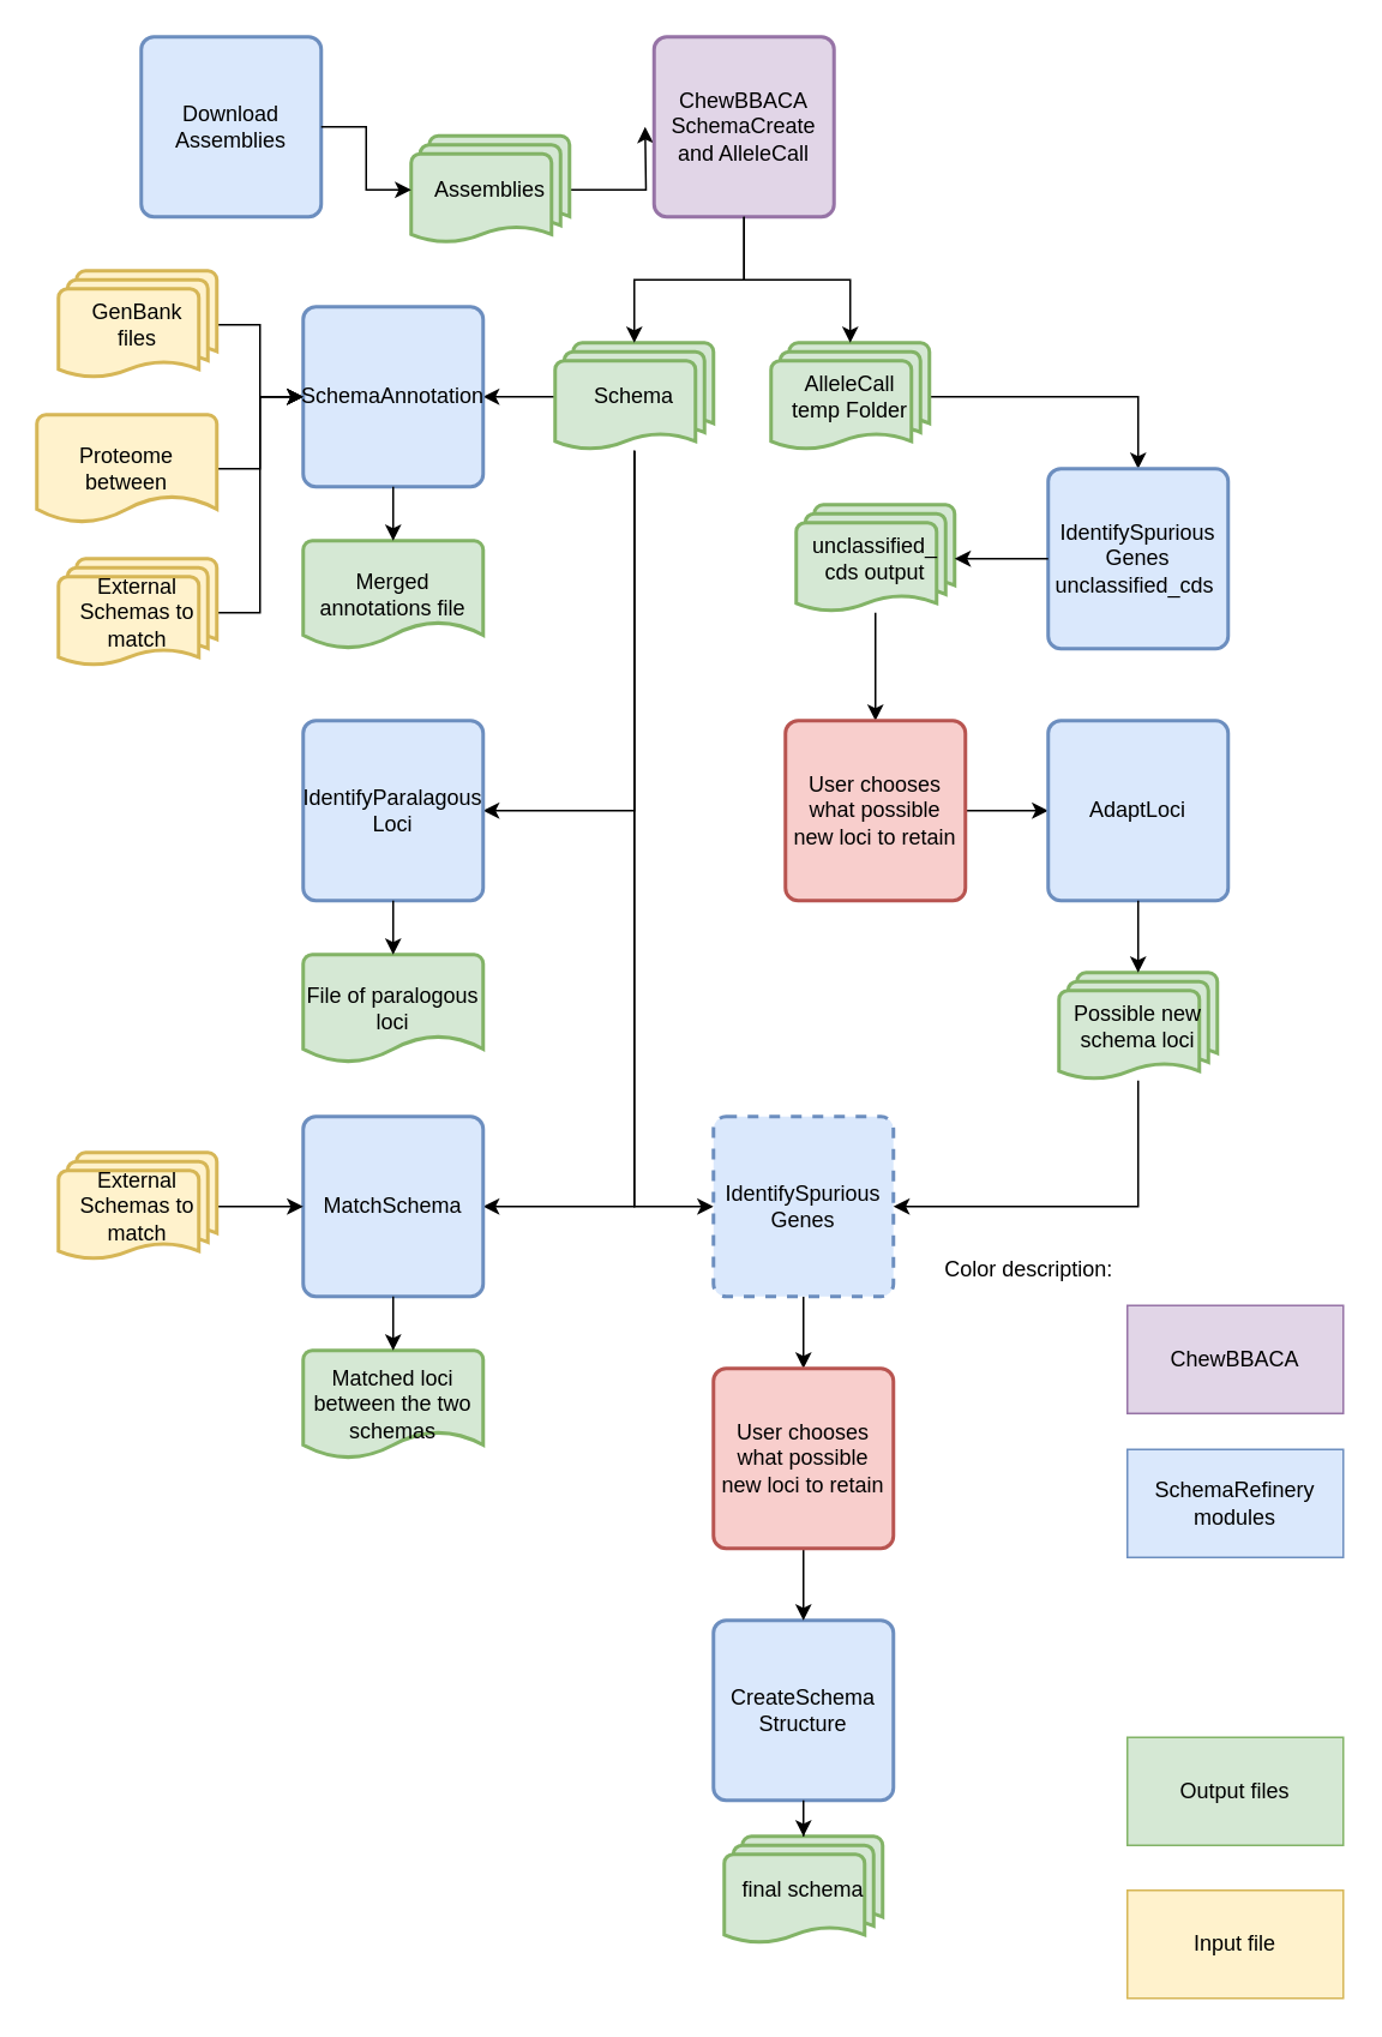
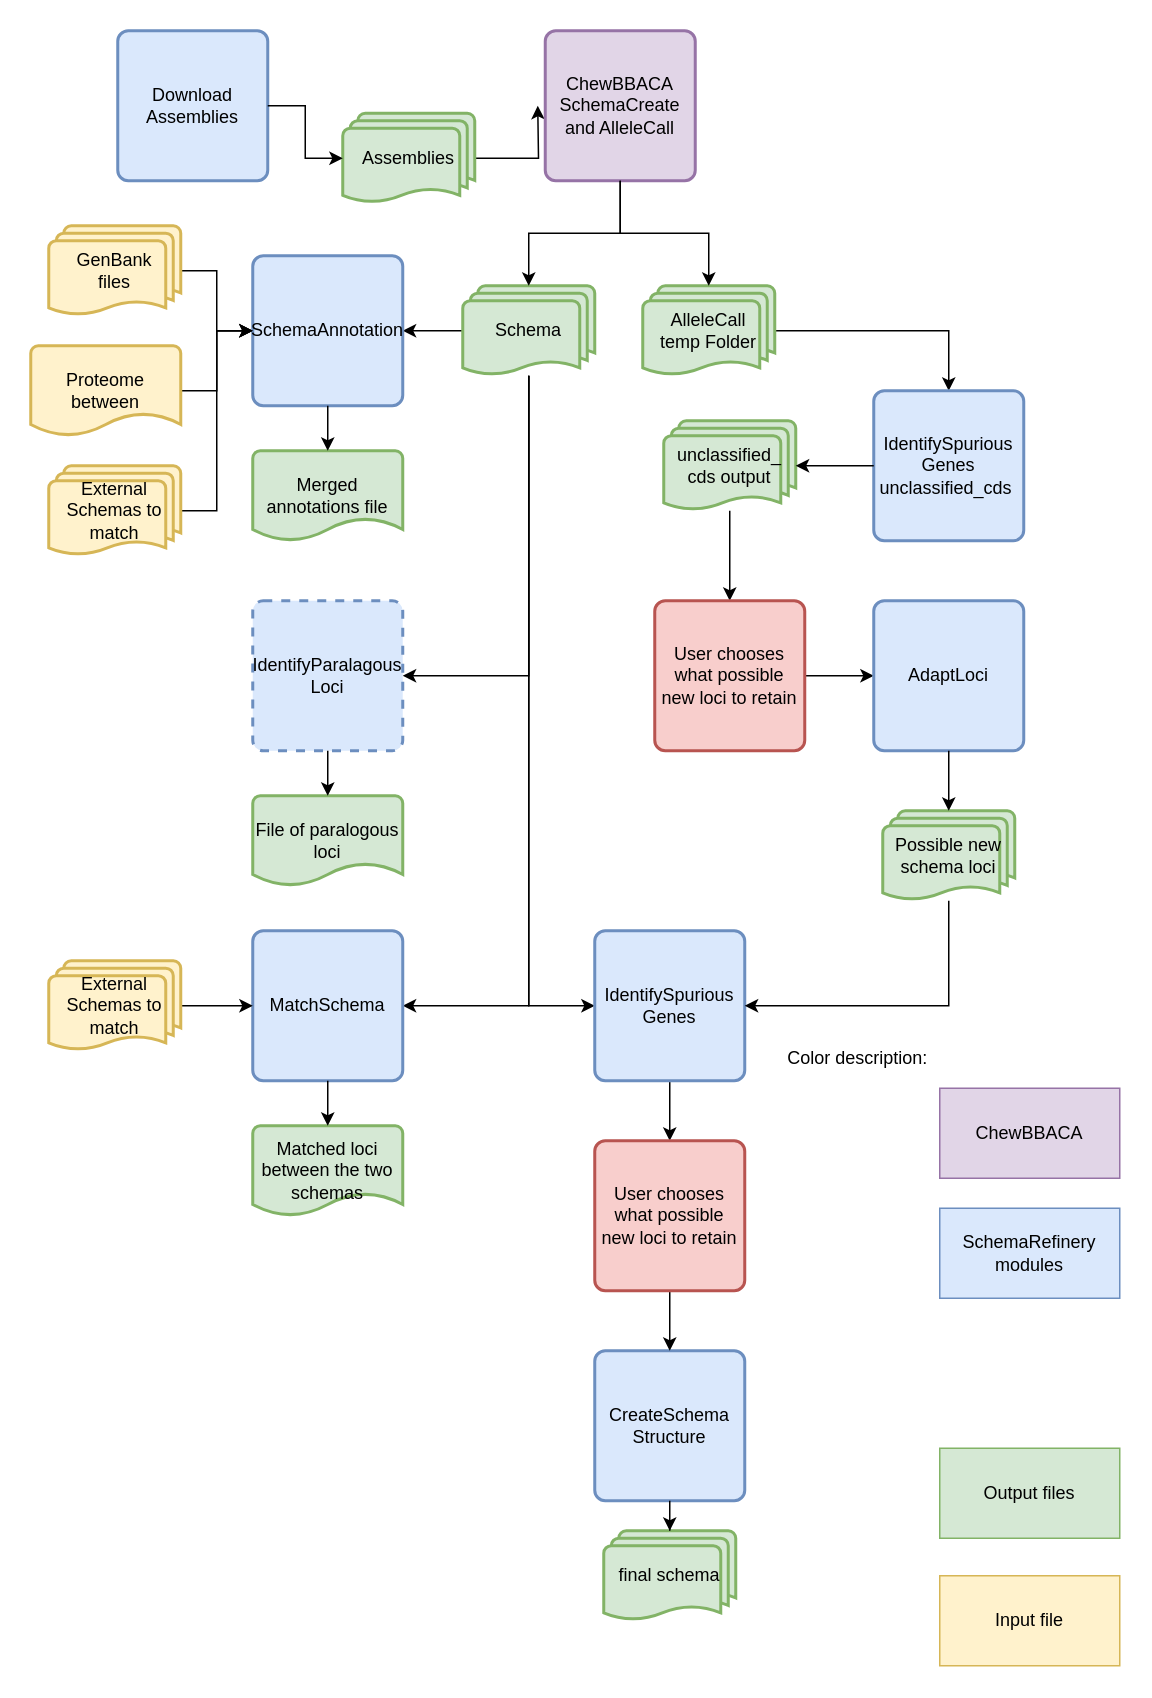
  <mxCell id="0" />
  <mxCell id="1" parent="0" />
  <mxCell id="2" value="Download&lt;div&gt;Assemblies&lt;/div&gt;" style="rounded=1;whiteSpace=wrap;html=1;absoluteArcSize=1;arcSize=14;strokeWidth=2;fillColor=#dae8fc;strokeColor=#6c8ebf;" vertex="1" parent="1"><mxGeometry x="78" y="20" width="100" height="100" as="geometry" /></mxCell>
  <mxCell id="3" style="edgeStyle=orthogonalEdgeStyle;rounded=0;orthogonalLoop=1;jettySize=auto;html=1;" edge="1" parent="1" source="4"><mxGeometry relative="1" as="geometry"><mxPoint x="358" y="70" as="targetPoint" /></mxGeometry></mxCell>
  <mxCell id="4" value="Assemblies" style="strokeWidth=2;html=1;shape=mxgraph.flowchart.multi-document;whiteSpace=wrap;fillColor=#d5e8d4;strokeColor=#82b366;" vertex="1" parent="1"><mxGeometry x="228" y="75" width="88" height="60" as="geometry" /></mxCell>
  <mxCell id="5" style="edgeStyle=orthogonalEdgeStyle;rounded=0;orthogonalLoop=1;jettySize=auto;html=1;entryX=0;entryY=0.5;entryDx=0;entryDy=0;entryPerimeter=0;" edge="1" parent="1" source="2" target="4"><mxGeometry relative="1" as="geometry" /></mxCell>
  <mxCell id="6" value="ChewBBACA SchemaCreate&lt;div&gt;and AlleleCall&lt;/div&gt;" style="rounded=1;whiteSpace=wrap;html=1;absoluteArcSize=1;arcSize=14;strokeWidth=2;fillColor=#e1d5e7;strokeColor=#9673a6;" vertex="1" parent="1"><mxGeometry x="363" y="20" width="100" height="100" as="geometry" /></mxCell>
  <mxCell id="7" style="edgeStyle=orthogonalEdgeStyle;rounded=0;orthogonalLoop=1;jettySize=auto;html=1;entryX=1;entryY=0.5;entryDx=0;entryDy=0;" edge="1" parent="1" source="11" target="16"><mxGeometry relative="1" as="geometry" /></mxCell>
  <mxCell id="8" style="edgeStyle=orthogonalEdgeStyle;rounded=0;orthogonalLoop=1;jettySize=auto;html=1;entryX=1;entryY=0.5;entryDx=0;entryDy=0;" edge="1" parent="1" source="11" target="25"><mxGeometry relative="1" as="geometry"><Array as="points"><mxPoint x="352" y="450" /></Array></mxGeometry></mxCell>
  <mxCell id="9" style="edgeStyle=orthogonalEdgeStyle;rounded=0;orthogonalLoop=1;jettySize=auto;html=1;entryX=1;entryY=0.5;entryDx=0;entryDy=0;" edge="1" parent="1" source="11" target="28"><mxGeometry relative="1" as="geometry"><Array as="points"><mxPoint x="352" y="670" /></Array></mxGeometry></mxCell>
  <mxCell id="10" style="edgeStyle=orthogonalEdgeStyle;rounded=0;orthogonalLoop=1;jettySize=auto;html=1;entryX=0;entryY=0.5;entryDx=0;entryDy=0;" edge="1" parent="1" source="11" target="34"><mxGeometry relative="1" as="geometry"><Array as="points"><mxPoint x="352" y="670" /></Array></mxGeometry></mxCell>
  <mxCell id="11" value="Schema" style="strokeWidth=2;html=1;shape=mxgraph.flowchart.multi-document;whiteSpace=wrap;fillColor=#d5e8d4;strokeColor=#82b366;" vertex="1" parent="1"><mxGeometry x="308" y="190" width="88" height="60" as="geometry" /></mxCell>
  <mxCell id="12" style="edgeStyle=orthogonalEdgeStyle;rounded=0;orthogonalLoop=1;jettySize=auto;html=1;entryX=0.5;entryY=0;entryDx=0;entryDy=0;" edge="1" parent="1" source="13" target="35"><mxGeometry relative="1" as="geometry" /></mxCell>
  <mxCell id="13" value="AlleleCall&lt;div&gt;temp Folder&lt;/div&gt;" style="strokeWidth=2;html=1;shape=mxgraph.flowchart.multi-document;whiteSpace=wrap;fillColor=#d5e8d4;strokeColor=#82b366;" vertex="1" parent="1"><mxGeometry x="428" y="190" width="88" height="60" as="geometry" /></mxCell>
  <mxCell id="14" style="edgeStyle=orthogonalEdgeStyle;rounded=0;orthogonalLoop=1;jettySize=auto;html=1;entryX=0.5;entryY=0;entryDx=0;entryDy=0;entryPerimeter=0;" edge="1" parent="1" source="6" target="11"><mxGeometry relative="1" as="geometry" /></mxCell>
  <mxCell id="15" style="edgeStyle=orthogonalEdgeStyle;rounded=0;orthogonalLoop=1;jettySize=auto;html=1;entryX=0.5;entryY=0;entryDx=0;entryDy=0;entryPerimeter=0;" edge="1" parent="1" source="6" target="13"><mxGeometry relative="1" as="geometry" /></mxCell>
  <mxCell id="16" value="SchemaAnnotation" style="rounded=1;whiteSpace=wrap;html=1;absoluteArcSize=1;arcSize=14;strokeWidth=2;fillColor=#dae8fc;strokeColor=#6c8ebf;" vertex="1" parent="1"><mxGeometry x="168" y="170" width="100" height="100" as="geometry" /></mxCell>
  <mxCell id="17" style="edgeStyle=orthogonalEdgeStyle;rounded=0;orthogonalLoop=1;jettySize=auto;html=1;entryX=0;entryY=0.5;entryDx=0;entryDy=0;" edge="1" parent="1" source="18" target="16"><mxGeometry relative="1" as="geometry" /></mxCell>
  <mxCell id="18" value="GenBank&lt;div&gt;files&lt;/div&gt;" style="strokeWidth=2;html=1;shape=mxgraph.flowchart.multi-document;whiteSpace=wrap;fillColor=#fff2cc;strokeColor=#d6b656;" vertex="1" parent="1"><mxGeometry x="32" y="150" width="88" height="60" as="geometry" /></mxCell>
  <mxCell id="19" style="edgeStyle=orthogonalEdgeStyle;rounded=0;orthogonalLoop=1;jettySize=auto;html=1;entryX=0;entryY=0.5;entryDx=0;entryDy=0;" edge="1" parent="1" source="20" target="16"><mxGeometry relative="1" as="geometry" /></mxCell>
  <mxCell id="20" value="Proteome between" style="strokeWidth=2;html=1;shape=mxgraph.flowchart.document2;whiteSpace=wrap;size=0.25;fillColor=#fff2cc;strokeColor=#d6b656;" vertex="1" parent="1"><mxGeometry x="20" y="230" width="100" height="60" as="geometry" /></mxCell>
  <mxCell id="21" style="edgeStyle=orthogonalEdgeStyle;rounded=0;orthogonalLoop=1;jettySize=auto;html=1;entryX=0;entryY=0.5;entryDx=0;entryDy=0;" edge="1" parent="1" source="22" target="16"><mxGeometry relative="1" as="geometry" /></mxCell>
  <mxCell id="22" value="External Schemas to match" style="strokeWidth=2;html=1;shape=mxgraph.flowchart.multi-document;whiteSpace=wrap;fillColor=#fff2cc;strokeColor=#d6b656;" vertex="1" parent="1"><mxGeometry x="32" y="310" width="88" height="60" as="geometry" /></mxCell>
  <mxCell id="23" value="Merged annotations file" style="strokeWidth=2;html=1;shape=mxgraph.flowchart.document2;whiteSpace=wrap;size=0.25;fillColor=#d5e8d4;strokeColor=#82b366;" vertex="1" parent="1"><mxGeometry x="168" y="300" width="100" height="60" as="geometry" /></mxCell>
  <mxCell id="24" style="edgeStyle=orthogonalEdgeStyle;rounded=0;orthogonalLoop=1;jettySize=auto;html=1;entryX=0.5;entryY=0;entryDx=0;entryDy=0;entryPerimeter=0;" edge="1" parent="1" source="16" target="23"><mxGeometry relative="1" as="geometry" /></mxCell>
- <mxCell id="25" value="IdentifyParalagous&lt;div&gt;Loci&lt;/div&gt;" style="rounded=1;whiteSpace=wrap;html=1;absoluteArcSize=1;arcSize=14;strokeWidth=2;fillColor=#dae8fc;strokeColor=#6c8ebf;" vertex="1" parent="1"><mxGeometry x="168" y="400" width="100" height="100" as="geometry" /></mxCell>
+ <mxCell id="25" value="IdentifyParalagous&lt;div&gt;Loci&lt;/div&gt;" style="rounded=1;whiteSpace=wrap;html=1;absoluteArcSize=1;arcSize=14;strokeWidth=2;fillColor=#dae8fc;strokeColor=#6c8ebf;dashed=1;" vertex="1" parent="1"><mxGeometry x="168" y="400" width="100" height="100" as="geometry" /></mxCell>
  <mxCell id="26" value="File of paralogous loci" style="strokeWidth=2;html=1;shape=mxgraph.flowchart.document2;whiteSpace=wrap;size=0.25;fillColor=#d5e8d4;strokeColor=#82b366;" vertex="1" parent="1"><mxGeometry x="168" y="530" width="100" height="60" as="geometry" /></mxCell>
  <mxCell id="27" style="edgeStyle=orthogonalEdgeStyle;rounded=0;orthogonalLoop=1;jettySize=auto;html=1;entryX=0.5;entryY=0;entryDx=0;entryDy=0;entryPerimeter=0;" edge="1" parent="1" source="25" target="26"><mxGeometry relative="1" as="geometry" /></mxCell>
  <mxCell id="28" value="MatchSchema" style="rounded=1;whiteSpace=wrap;html=1;absoluteArcSize=1;arcSize=14;strokeWidth=2;fillColor=#dae8fc;strokeColor=#6c8ebf;" vertex="1" parent="1"><mxGeometry x="168" y="620" width="100" height="100" as="geometry" /></mxCell>
  <mxCell id="29" style="edgeStyle=orthogonalEdgeStyle;rounded=0;orthogonalLoop=1;jettySize=auto;html=1;entryX=0;entryY=0.5;entryDx=0;entryDy=0;" edge="1" parent="1" source="30" target="28"><mxGeometry relative="1" as="geometry" /></mxCell>
  <mxCell id="30" value="External Schemas to match" style="strokeWidth=2;html=1;shape=mxgraph.flowchart.multi-document;whiteSpace=wrap;fillColor=#fff2cc;strokeColor=#d6b656;" vertex="1" parent="1"><mxGeometry x="32" y="640" width="88" height="60" as="geometry" /></mxCell>
  <mxCell id="31" value="Matched loci between the two schemas" style="strokeWidth=2;html=1;shape=mxgraph.flowchart.document2;whiteSpace=wrap;size=0.25;fillColor=#d5e8d4;strokeColor=#82b366;" vertex="1" parent="1"><mxGeometry x="168" y="750" width="100" height="60" as="geometry" /></mxCell>
  <mxCell id="32" style="edgeStyle=orthogonalEdgeStyle;rounded=0;orthogonalLoop=1;jettySize=auto;html=1;entryX=0.5;entryY=0;entryDx=0;entryDy=0;entryPerimeter=0;" edge="1" parent="1" source="28" target="31"><mxGeometry relative="1" as="geometry" /></mxCell>
  <mxCell id="33" style="edgeStyle=orthogonalEdgeStyle;rounded=0;orthogonalLoop=1;jettySize=auto;html=1;entryX=0.5;entryY=0;entryDx=0;entryDy=0;" edge="1" parent="1" source="34" target="47"><mxGeometry relative="1" as="geometry" /></mxCell>
- <mxCell id="34" value="IdentifySpurious&lt;div&gt;Genes&lt;/div&gt;" style="rounded=1;whiteSpace=wrap;html=1;absoluteArcSize=1;arcSize=14;strokeWidth=2;fillColor=#dae8fc;strokeColor=#6c8ebf;dashed=1;" vertex="1" parent="1"><mxGeometry x="396" y="620" width="100" height="100" as="geometry" /></mxCell>
+ <mxCell id="34" value="IdentifySpurious&lt;div&gt;Genes&lt;/div&gt;" style="rounded=1;whiteSpace=wrap;html=1;absoluteArcSize=1;arcSize=14;strokeWidth=2;fillColor=#dae8fc;strokeColor=#6c8ebf;" vertex="1" parent="1"><mxGeometry x="396" y="620" width="100" height="100" as="geometry" /></mxCell>
  <mxCell id="35" value="IdentifySpurious&lt;div&gt;Genes unclassified_cds&amp;nbsp;&lt;/div&gt;" style="rounded=1;whiteSpace=wrap;html=1;absoluteArcSize=1;arcSize=14;strokeWidth=2;fillColor=#dae8fc;strokeColor=#6c8ebf;" vertex="1" parent="1"><mxGeometry x="582" y="260" width="100" height="100" as="geometry" /></mxCell>
  <mxCell id="36" style="edgeStyle=orthogonalEdgeStyle;rounded=0;orthogonalLoop=1;jettySize=auto;html=1;entryX=0.5;entryY=0;entryDx=0;entryDy=0;" edge="1" parent="1" source="37" target="39"><mxGeometry relative="1" as="geometry" /></mxCell>
  <mxCell id="37" value="unclassified_&lt;div&gt;cds output&lt;/div&gt;" style="strokeWidth=2;html=1;shape=mxgraph.flowchart.multi-document;whiteSpace=wrap;fillColor=#d5e8d4;strokeColor=#82b366;" vertex="1" parent="1"><mxGeometry x="442" y="280" width="88" height="60" as="geometry" /></mxCell>
  <mxCell id="38" style="edgeStyle=orthogonalEdgeStyle;rounded=0;orthogonalLoop=1;jettySize=auto;html=1;entryX=0;entryY=0.5;entryDx=0;entryDy=0;" edge="1" parent="1" source="39" target="40"><mxGeometry relative="1" as="geometry" /></mxCell>
  <mxCell id="39" value="User chooses what possible new loci to retain" style="rounded=1;whiteSpace=wrap;html=1;absoluteArcSize=1;arcSize=14;strokeWidth=2;fillColor=#f8cecc;strokeColor=#b85450;" vertex="1" parent="1"><mxGeometry x="436" y="400" width="100" height="100" as="geometry" /></mxCell>
  <mxCell id="40" value="AdaptLoci" style="rounded=1;whiteSpace=wrap;html=1;absoluteArcSize=1;arcSize=14;strokeWidth=2;fillColor=#dae8fc;strokeColor=#6c8ebf;" vertex="1" parent="1"><mxGeometry x="582" y="400" width="100" height="100" as="geometry" /></mxCell>
  <mxCell id="41" style="edgeStyle=orthogonalEdgeStyle;rounded=0;orthogonalLoop=1;jettySize=auto;html=1;entryX=1;entryY=0.5;entryDx=0;entryDy=0;" edge="1" parent="1" source="42" target="34"><mxGeometry relative="1" as="geometry"><Array as="points"><mxPoint x="632" y="670" /></Array></mxGeometry></mxCell>
  <mxCell id="42" value="Possible new&lt;div&gt;schema loci&lt;/div&gt;" style="strokeWidth=2;html=1;shape=mxgraph.flowchart.multi-document;whiteSpace=wrap;fillColor=#d5e8d4;strokeColor=#82b366;" vertex="1" parent="1"><mxGeometry x="588" y="540" width="88" height="60" as="geometry" /></mxCell>
  <mxCell id="43" style="edgeStyle=orthogonalEdgeStyle;rounded=0;orthogonalLoop=1;jettySize=auto;html=1;entryX=1;entryY=0.5;entryDx=0;entryDy=0;entryPerimeter=0;" edge="1" parent="1" source="35" target="37"><mxGeometry relative="1" as="geometry" /></mxCell>
  <mxCell id="44" style="edgeStyle=orthogonalEdgeStyle;rounded=0;orthogonalLoop=1;jettySize=auto;html=1;entryX=0.5;entryY=0;entryDx=0;entryDy=0;entryPerimeter=0;" edge="1" parent="1" source="40" target="42"><mxGeometry relative="1" as="geometry" /></mxCell>
  <mxCell id="45" value="CreateSchema&lt;div&gt;Structure&lt;/div&gt;" style="rounded=1;whiteSpace=wrap;html=1;absoluteArcSize=1;arcSize=14;strokeWidth=2;fillColor=#dae8fc;strokeColor=#6c8ebf;" vertex="1" parent="1"><mxGeometry x="396" y="900" width="100" height="100" as="geometry" /></mxCell>
  <mxCell id="46" style="edgeStyle=orthogonalEdgeStyle;rounded=0;orthogonalLoop=1;jettySize=auto;html=1;entryX=0.5;entryY=0;entryDx=0;entryDy=0;" edge="1" parent="1" source="47" target="45"><mxGeometry relative="1" as="geometry" /></mxCell>
  <mxCell id="47" value="User chooses what possible new loci to retain" style="rounded=1;whiteSpace=wrap;html=1;absoluteArcSize=1;arcSize=14;strokeWidth=2;fillColor=#f8cecc;strokeColor=#b85450;" vertex="1" parent="1"><mxGeometry x="396" y="760" width="100" height="100" as="geometry" /></mxCell>
  <mxCell id="48" value="final schema" style="strokeWidth=2;html=1;shape=mxgraph.flowchart.multi-document;whiteSpace=wrap;fillColor=#d5e8d4;strokeColor=#82b366;" vertex="1" parent="1"><mxGeometry x="402" y="1020" width="88" height="60" as="geometry" /></mxCell>
  <mxCell id="49" style="edgeStyle=orthogonalEdgeStyle;rounded=0;orthogonalLoop=1;jettySize=auto;html=1;entryX=0.5;entryY=0;entryDx=0;entryDy=0;entryPerimeter=0;" edge="1" parent="1" source="45" target="48"><mxGeometry relative="1" as="geometry" /></mxCell>
  <mxCell id="50" value="SchemaRefinery modules" style="rounded=0;whiteSpace=wrap;html=1;fillColor=#dae8fc;strokeColor=#6c8ebf;" vertex="1" parent="1"><mxGeometry x="626" y="805" width="120" height="60" as="geometry" /></mxCell>
  <mxCell id="51" value="ChewBBACA" style="rounded=0;whiteSpace=wrap;html=1;fillColor=#e1d5e7;strokeColor=#9673a6;" vertex="1" parent="1"><mxGeometry x="626" y="725" width="120" height="60" as="geometry" /></mxCell>
  <mxCell id="52" value="Output files" style="rounded=0;whiteSpace=wrap;html=1;fillColor=#d5e8d4;strokeColor=#82b366;" vertex="1" parent="1"><mxGeometry x="626" y="965" width="120" height="60" as="geometry" /></mxCell>
  <mxCell id="53" value="Color description:" style="text;html=1;align=center;verticalAlign=middle;resizable=0;points=[];autosize=1;strokeColor=none;fillColor=none;" vertex="1" parent="1"><mxGeometry x="516" y="690" width="110" height="30" as="geometry" /></mxCell>
  <mxCell id="54" value="Input file" style="rounded=0;whiteSpace=wrap;html=1;fillColor=#fff2cc;strokeColor=#d6b656;" vertex="1" parent="1"><mxGeometry x="626" y="1050" width="120" height="60" as="geometry" /></mxCell>
